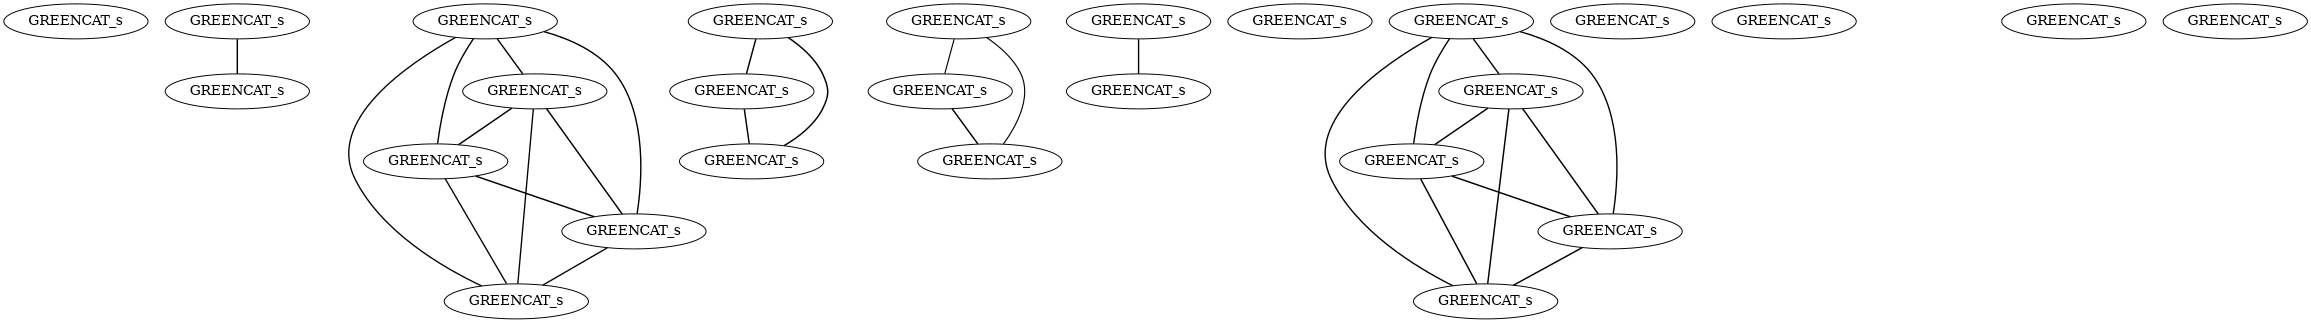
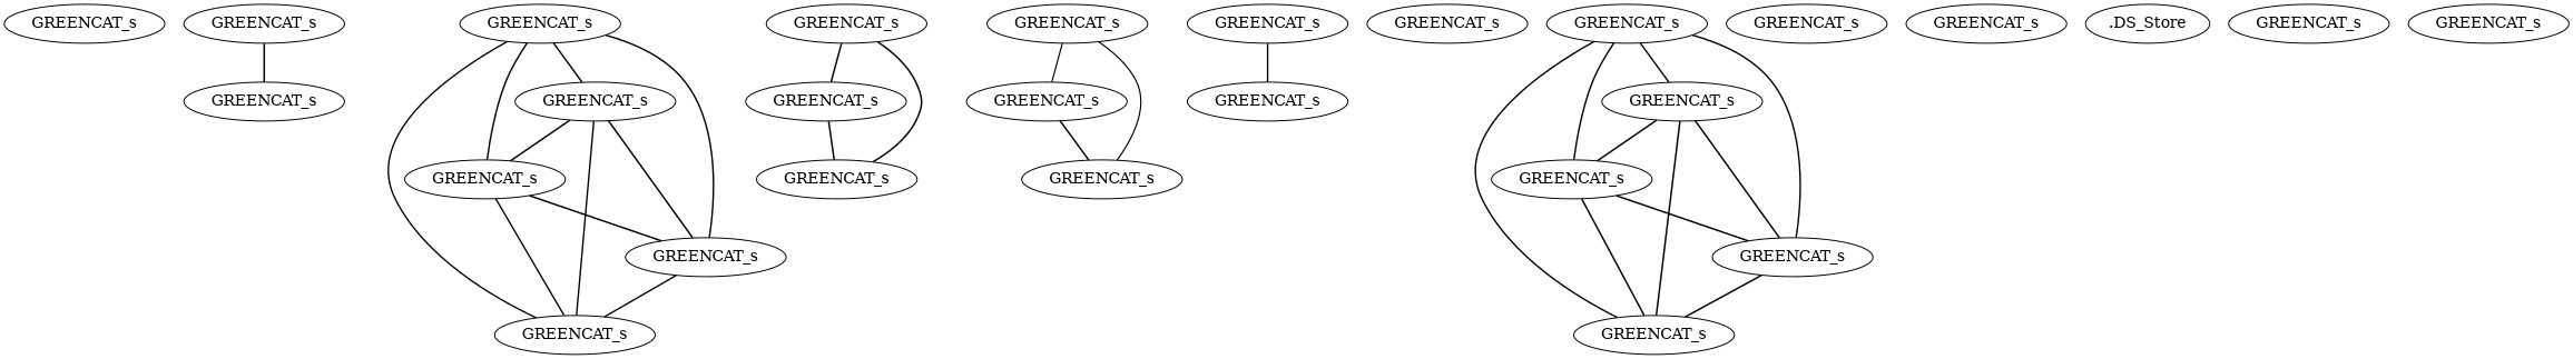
  strict graph {
    edge [penwidth=1.5000000000000004]
    n1 [label=GREENCAT_s]
    n2 [label=GREENCAT_s]
    n3 [label=GREENCAT_s]
    n4 [label=GREENCAT_s]
    n5 [label=GREENCAT_s]
    n6 [label=GREENCAT_s]
    n7 [label=GREENCAT_s]
    n8 [label=GREENCAT_s]
    n9 [label=GREENCAT_s]
    n10 [label=GREENCAT_s]
    n11 [label=GREENCAT_s]
    n12 [label=GREENCAT_s]
    n13 [label=GREENCAT_s]
    n14 [label=GREENCAT_s]
    n15 [label=GREENCAT_s]
    n16 [label=GREENCAT_s]
    n17 [label=GREENCAT_s]
    n18 [label=GREENCAT_s]
    n19 [label=GREENCAT_s]
    n20 [label=GREENCAT_s]
    n21 [label=GREENCAT_s]
    n22 [label=GREENCAT_s]
    n23 [label=GREENCAT_s]
    n24 [label=GREENCAT_s]
+   n25 [label=".DS_Store"]
    n26 [label=GREENCAT_s]
    n27 [label=GREENCAT_s]
    n2 -- n3
    n4 -- n5 [penwidth=1.4402985074626875]
    n4 -- n6 [penwidth=1.4402985074626875]
    n4 -- n7 [penwidth=1.4402985074626875]
    n4 -- n8 [penwidth=1.3809523809523818]
    n5 -- n6
    n5 -- n7
    n5 -- n8 [penwidth=1.3809523809523818]
    n6 -- n7
    n6 -- n8 [penwidth=1.3809523809523818]
    n7 -- n8 [penwidth=1.3809523809523818]
    n9 -- n10
    n9 -- n11
    n10 -- n11
    n12 -- n13 [penwidth=1.1685082872928179]
    n12 -- n14 [penwidth=1.1685082872928179]
    n13 -- n14
    n15 -- n16 [penwidth=1.420318725099602]
    n18 -- n19 [penwidth=1.4209486166007914]
    n18 -- n20 [penwidth=1.4209486166007914]
    n18 -- n21 [penwidth=1.4209486166007914]
    n18 -- n22 [penwidth=1.4209486166007914]
    n19 -- n20
    n19 -- n21
    n19 -- n22
    n20 -- n21
    n20 -- n22
    n21 -- n22
  }
